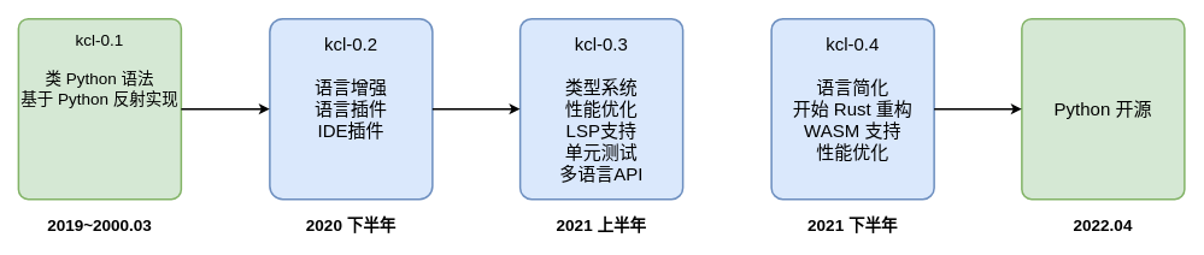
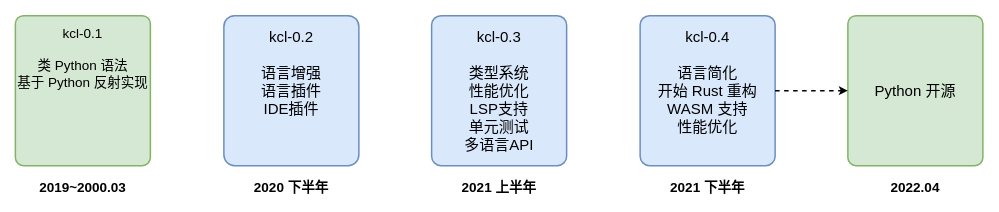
  <mxCell id="0" />
  <mxCell id="1" parent="0" />
  <mxCell id="2" value="&lt;font style=&quot;font-size: 18px&quot;&gt;kcl-0.1&lt;br&gt;&lt;br&gt;类 Python 语法&lt;br&gt;基于 Python 反射实现&lt;br&gt;&lt;br&gt;&lt;br&gt;&lt;br&gt;&lt;br&gt;&lt;/font&gt;" style="rounded=1;whiteSpace=wrap;html=1;strokeWidth=2;fillColor=#d5e8d4;strokeColor=#82b366;arcSize=6;" parent="1" vertex="1"><mxGeometry x="20" y="20" width="180" height="200" as="geometry" /></mxCell>
  <mxCell id="3" value="2019~2000.03" style="text;html=1;strokeColor=none;fillColor=none;align=center;verticalAlign=middle;whiteSpace=wrap;rounded=0;fontSize=18;fontStyle=1" parent="1" vertex="1"><mxGeometry x="45" y="240" width="130" height="20" as="geometry" /></mxCell>
  <mxCell id="4" value="&lt;font style=&quot;font-size: 20px&quot;&gt;kcl-0.2&lt;br&gt;&lt;br&gt;语言增强&lt;br&gt;语言插件&lt;br&gt;IDE插件&lt;br&gt;&lt;br&gt;&lt;br&gt;&lt;/font&gt;" style="rounded=1;whiteSpace=wrap;html=1;strokeWidth=2;fillColor=#dae8fc;strokeColor=#6c8ebf;arcSize=8;" parent="1" vertex="1"><mxGeometry x="298" y="20" width="180" height="200" as="geometry" /></mxCell>
  <mxCell id="5" value="&lt;font style=&quot;font-size: 20px&quot;&gt;kcl-0.3&lt;br&gt;&lt;br&gt;类型系统&lt;br&gt;性能优化&lt;br&gt;LSP支持&lt;br&gt;单元测试&lt;br&gt;多语言API&lt;br&gt;&lt;/font&gt;" style="rounded=1;whiteSpace=wrap;html=1;strokeWidth=2;fillColor=#dae8fc;strokeColor=#6c8ebf;arcSize=7;" parent="1" vertex="1"><mxGeometry x="575" y="20" width="180" height="200" as="geometry" /></mxCell>
  <mxCell id="6" value="&lt;font style=&quot;font-size: 20px&quot;&gt;kcl-0.4&lt;br&gt;&lt;br&gt;语言简化&lt;br&gt;开始 Rust 重构&lt;br&gt;WASM 支持&lt;br&gt;性能优化&lt;br&gt;&lt;br&gt;&lt;/font&gt;" style="rounded=1;whiteSpace=wrap;html=1;strokeWidth=2;fillColor=#dae8fc;strokeColor=#6c8ebf;arcSize=7;" parent="1" vertex="1"><mxGeometry x="853" y="20" width="180" height="200" as="geometry" /></mxCell>
  <mxCell id="7" value="2020 下半年" style="text;html=1;strokeColor=none;fillColor=none;align=center;verticalAlign=middle;whiteSpace=wrap;rounded=0;fontSize=18;fontStyle=1" parent="1" vertex="1"><mxGeometry x="323" y="240" width="130" height="20" as="geometry" /></mxCell>
  <mxCell id="8" value="2021 上半年" style="text;html=1;strokeColor=none;fillColor=none;align=center;verticalAlign=middle;whiteSpace=wrap;rounded=0;fontSize=18;fontStyle=1" parent="1" vertex="1"><mxGeometry x="600" y="240" width="130" height="20" as="geometry" /></mxCell>
  <mxCell id="9" value="2021 下半年" style="text;html=1;strokeColor=none;fillColor=none;align=center;verticalAlign=middle;whiteSpace=wrap;rounded=0;fontSize=18;fontStyle=1" parent="1" vertex="1"><mxGeometry x="878" y="240" width="130" height="20" as="geometry" /></mxCell>
  <mxCell id="10" value="&lt;font style=&quot;font-size: 20px&quot;&gt;Python 开源&lt;/font&gt;" style="rounded=1;whiteSpace=wrap;html=1;strokeWidth=2;fillColor=#d5e8d4;strokeColor=#82b366;arcSize=6;" parent="1" vertex="1"><mxGeometry x="1130" y="20" width="180" height="200" as="geometry" /></mxCell>
  <mxCell id="11" value="2022.04" style="text;html=1;strokeColor=none;fillColor=none;align=center;verticalAlign=middle;whiteSpace=wrap;rounded=0;fontSize=18;fontStyle=1" parent="1" vertex="1"><mxGeometry x="1155" y="240" width="130" height="20" as="geometry" /></mxCell>
- <mxCell id="12" value="" style="endArrow=classic;html=1;fontSize=18;strokeWidth=2;entryX=0;entryY=0.5;entryDx=0;entryDy=0;exitX=1;exitY=0.5;exitDx=0;exitDy=0;" parent="1" source="2" target="4" edge="1"><mxGeometry width="50" height="50" relative="1" as="geometry"><mxPoint x="150" y="350" as="sourcePoint" /><mxPoint x="-10" y="190" as="targetPoint" /></mxGeometry></mxCell>
- <mxCell id="13" value="" style="endArrow=classic;html=1;fontSize=18;strokeWidth=2;entryX=0;entryY=0.5;entryDx=0;entryDy=0;exitX=1;exitY=0.5;exitDx=0;exitDy=0;" parent="1" source="4" target="5" edge="1"><mxGeometry width="50" height="50" relative="1" as="geometry"><mxPoint x="210" y="130" as="sourcePoint" /><mxPoint x="325" y="130" as="targetPoint" /></mxGeometry></mxCell>
- <mxCell id="14" value="" style="endArrow=classic;html=1;fontSize=18;strokeWidth=2;entryX=0;entryY=0.5;entryDx=0;entryDy=0;exitX=1;exitY=0.5;exitDx=0;exitDy=0;" parent="1" source="6" target="10" edge="1"><mxGeometry width="50" height="50" relative="1" as="geometry"><mxPoint x="1020" y="90" as="sourcePoint" /><mxPoint x="860" y="130" as="targetPoint" /></mxGeometry></mxCell>
+ <mxCell id="14" value="" style="endArrow=classic;html=1;fontSize=18;strokeWidth=2;entryX=0;entryY=0.5;entryDx=0;entryDy=0;exitX=1;exitY=0.5;exitDx=0;exitDy=0;dashed=1;" parent="1" source="6" target="10" edge="1"><mxGeometry width="50" height="50" relative="1" as="geometry"><mxPoint x="1020" y="90" as="sourcePoint" /><mxPoint x="860" y="130" as="targetPoint" /></mxGeometry></mxCell>
